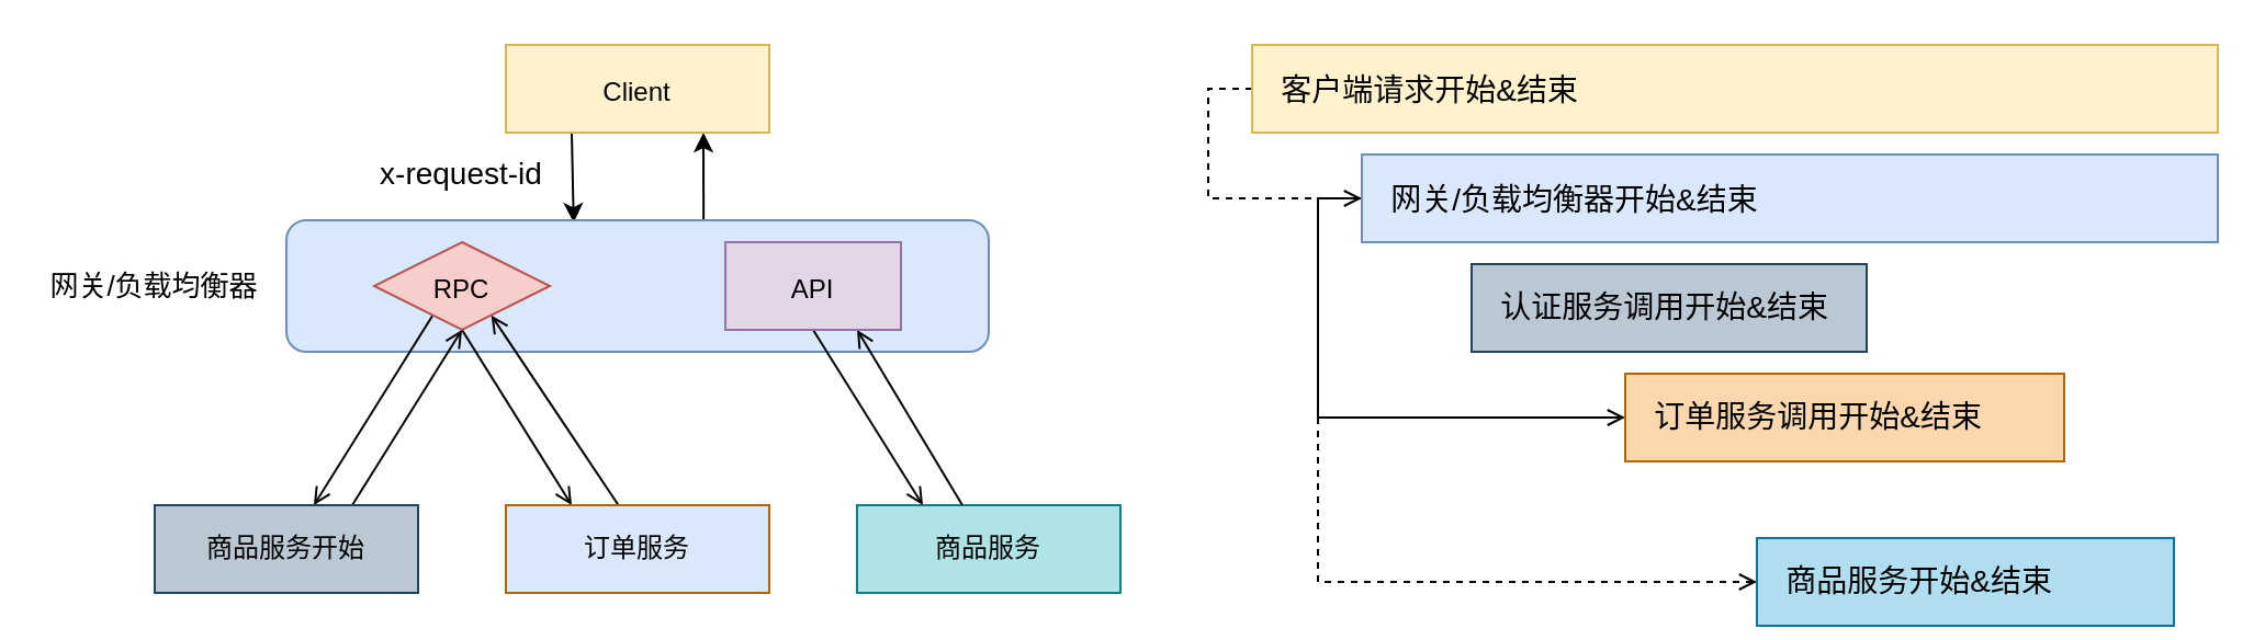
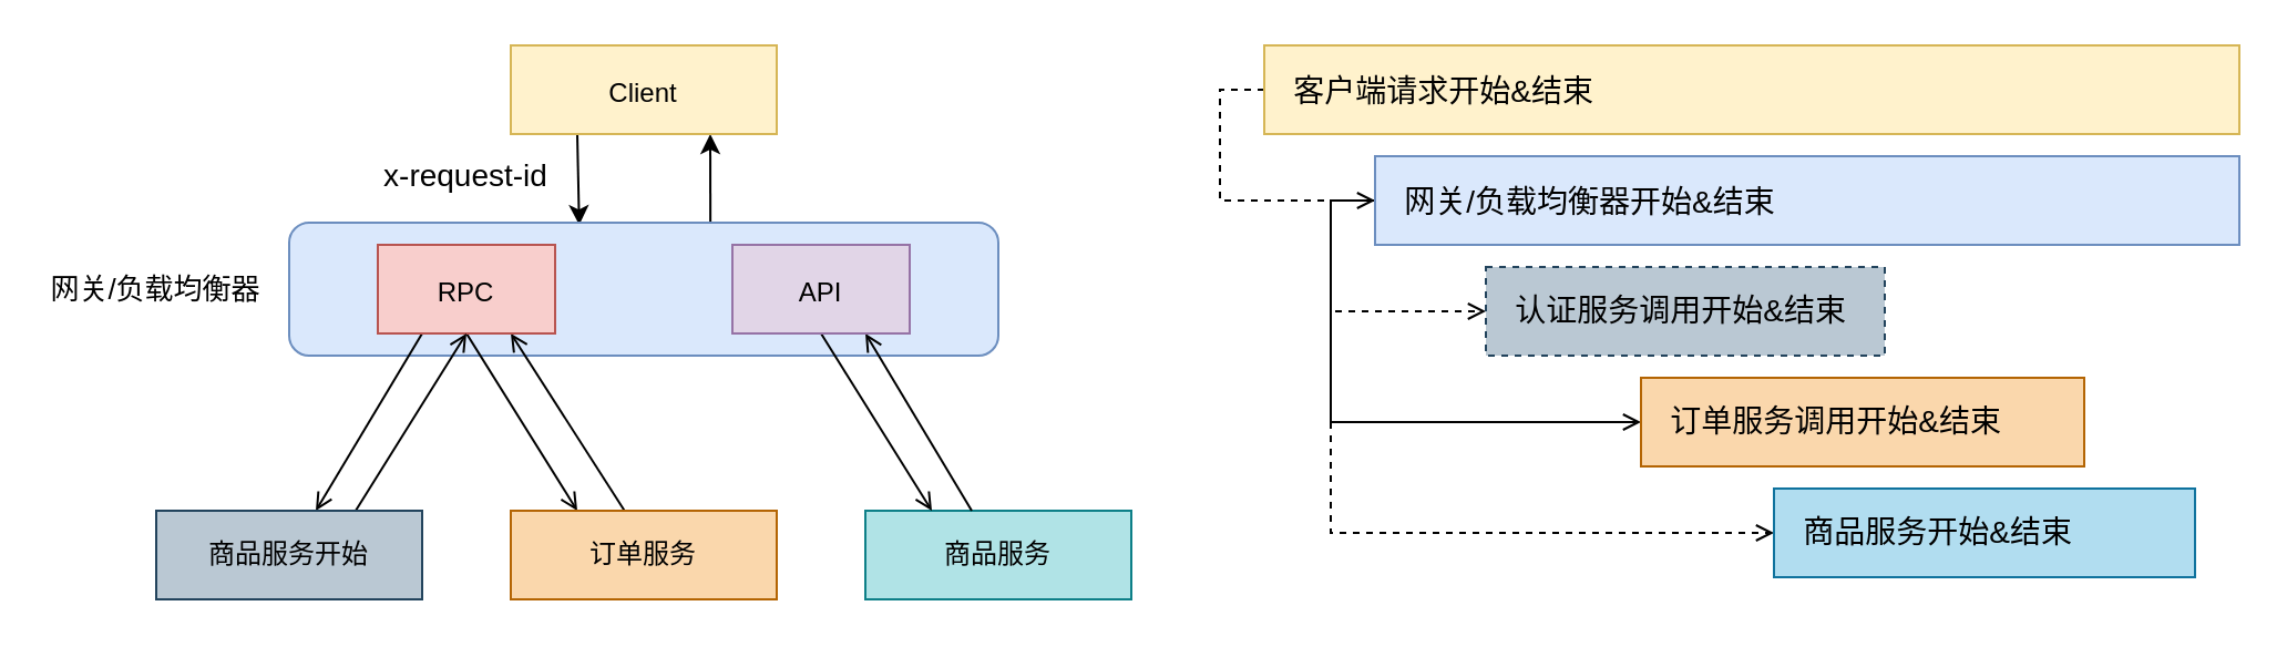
  <mxCell id="0" />
  <mxCell id="1" parent="0" />
  <mxCell id="2" style="edgeStyle=none;rounded=0;orthogonalLoop=1;jettySize=auto;html=1;exitX=0.25;exitY=1;exitDx=0;exitDy=0;entryX=0.409;entryY=0.017;entryDx=0;entryDy=0;entryPerimeter=0;endArrow=classic;endFill=1;" edge="1" parent="1" source="4" target="5"><mxGeometry relative="1" as="geometry" /></mxCell>
  <mxCell id="3" style="edgeStyle=none;rounded=0;orthogonalLoop=1;jettySize=auto;html=1;exitX=0.75;exitY=1;exitDx=0;exitDy=0;entryX=0.594;entryY=0.017;entryDx=0;entryDy=0;entryPerimeter=0;startArrow=classic;startFill=1;endArrow=none;endFill=0;" edge="1" parent="1" source="4" target="5"><mxGeometry relative="1" as="geometry" /></mxCell>
  <mxCell id="4" value="&lt;font style=&quot;font-size: 12px&quot;&gt;Client&lt;/font&gt;" style="rounded=0;whiteSpace=wrap;html=1;fontFamily=Helvetica;fontSize=19;strokeWidth=1;fillColor=#fff2cc;strokeColor=#d6b656;" parent="1" vertex="1"><mxGeometry x="230" y="20" width="120" height="40" as="geometry" /></mxCell>
  <mxCell id="5" value="&lt;p&gt;&lt;br&gt;&lt;/p&gt;" style="rounded=1;whiteSpace=wrap;html=1;fontFamily=Helvetica;fontSize=19;strokeWidth=1;fillColor=#dae8fc;strokeColor=#6c8ebf;" parent="1" vertex="1"><mxGeometry x="130" y="100" width="320" height="60" as="geometry" /></mxCell>
  <mxCell id="6" style="edgeStyle=none;rounded=0;orthogonalLoop=1;jettySize=auto;html=1;exitX=0.25;exitY=1;exitDx=0;exitDy=0;startArrow=none;startFill=0;endArrow=open;endFill=0;" edge="1" parent="1" source="9" target="11"><mxGeometry relative="1" as="geometry" /></mxCell>
  <mxCell id="7" style="edgeStyle=none;rounded=0;orthogonalLoop=1;jettySize=auto;html=1;exitX=0.5;exitY=1;exitDx=0;exitDy=0;entryX=0.25;entryY=0;entryDx=0;entryDy=0;startArrow=none;startFill=0;endArrow=open;endFill=0;" edge="1" parent="1" source="9" target="12"><mxGeometry relative="1" as="geometry" /></mxCell>
  <mxCell id="8" style="edgeStyle=none;rounded=0;orthogonalLoop=1;jettySize=auto;html=1;exitX=0.75;exitY=1;exitDx=0;exitDy=0;entryX=0.433;entryY=0.025;entryDx=0;entryDy=0;entryPerimeter=0;startArrow=open;startFill=0;endArrow=none;endFill=0;" edge="1" parent="1" source="9" target="12"><mxGeometry relative="1" as="geometry" /></mxCell>
- <mxCell id="9" value="&lt;font style=&quot;font-size: 12px&quot;&gt;RPC&lt;/font&gt;" style="rhombus;whiteSpace=wrap;html=1;fontFamily=Helvetica;fontSize=19;strokeWidth=1;fillColor=#f8cecc;strokeColor=#b85450;" parent="1" vertex="1"><mxGeometry x="170" y="110" width="80" height="40" as="geometry" /></mxCell>
+ <mxCell id="9" value="&lt;font style=&quot;font-size: 12px&quot;&gt;RPC&lt;/font&gt;" style="rounded=0;whiteSpace=wrap;html=1;fontFamily=Helvetica;fontSize=19;strokeWidth=1;fillColor=#f8cecc;strokeColor=#b85450;" parent="1" vertex="1"><mxGeometry x="170" y="110" width="80" height="40" as="geometry" /></mxCell>
  <mxCell id="10" style="edgeStyle=none;rounded=0;orthogonalLoop=1;jettySize=auto;html=1;exitX=0.75;exitY=0;exitDx=0;exitDy=0;entryX=0.5;entryY=1;entryDx=0;entryDy=0;startArrow=none;startFill=0;endArrow=open;endFill=0;" edge="1" parent="1" source="11" target="9"><mxGeometry relative="1" as="geometry" /></mxCell>
  <mxCell id="11" value="商品服务开始" style="rounded=0;whiteSpace=wrap;html=1;fillColor=#bac8d3;strokeColor=#23445d;" vertex="1" parent="1"><mxGeometry x="70" y="230" width="120" height="40" as="geometry" /></mxCell>
- <mxCell id="12" value="订单服务" style="rounded=0;whiteSpace=wrap;html=1;fillColor=#dae8fc;strokeColor=#b46504;" vertex="1" parent="1"><mxGeometry x="230" y="230" width="120" height="40" as="geometry" /></mxCell>
+ <mxCell id="12" value="订单服务" style="rounded=0;whiteSpace=wrap;html=1;fillColor=#fad7ac;strokeColor=#b46504;" vertex="1" parent="1"><mxGeometry x="230" y="230" width="120" height="40" as="geometry" /></mxCell>
  <mxCell id="13" value="商品服务" style="rounded=0;whiteSpace=wrap;html=1;fillColor=#b0e3e6;strokeColor=#0e8088;" vertex="1" parent="1"><mxGeometry x="390" y="230" width="120" height="40" as="geometry" /></mxCell>
  <mxCell id="14" style="edgeStyle=none;rounded=0;orthogonalLoop=1;jettySize=auto;html=1;exitX=0.5;exitY=1;exitDx=0;exitDy=0;entryX=0.25;entryY=0;entryDx=0;entryDy=0;startArrow=none;startFill=0;endArrow=open;endFill=0;" edge="1" parent="1" source="16" target="13"><mxGeometry relative="1" as="geometry" /></mxCell>
  <mxCell id="15" style="edgeStyle=none;rounded=0;orthogonalLoop=1;jettySize=auto;html=1;exitX=0.75;exitY=1;exitDx=0;exitDy=0;startArrow=open;startFill=0;endArrow=none;endFill=0;" edge="1" parent="1" source="16" target="13"><mxGeometry relative="1" as="geometry" /></mxCell>
  <mxCell id="16" value="&lt;font style=&quot;font-size: 12px&quot;&gt;API&lt;/font&gt;" style="rounded=0;whiteSpace=wrap;html=1;fontFamily=Helvetica;fontSize=19;strokeWidth=1;fillColor=#e1d5e7;strokeColor=#9673a6;" vertex="1" parent="1"><mxGeometry x="330" y="110" width="80" height="40" as="geometry" /></mxCell>
  <mxCell id="17" value="&lt;font style=&quot;font-size: 13px&quot;&gt;网关/负载均衡器&lt;/font&gt;" style="text;html=1;strokeColor=none;fillColor=none;align=center;verticalAlign=middle;whiteSpace=wrap;rounded=0;" vertex="1" parent="1"><mxGeometry x="20" y="115" width="100" height="30" as="geometry" /></mxCell>
  <mxCell id="18" style="edgeStyle=orthogonalEdgeStyle;rounded=0;orthogonalLoop=1;jettySize=auto;html=1;exitX=0;exitY=0.5;exitDx=0;exitDy=0;entryX=0;entryY=0.5;entryDx=0;entryDy=0;fontSize=14;startArrow=none;startFill=0;endArrow=open;endFill=0;dashed=1;" edge="1" parent="1" source="19" target="23"><mxGeometry relative="1" as="geometry" /></mxCell>
  <mxCell id="19" value="&lt;font style=&quot;font-size: 14px&quot;&gt;&amp;nbsp; &amp;nbsp;客户端请求开始&amp;amp;结束&lt;/font&gt;" style="rounded=0;whiteSpace=wrap;html=1;fontFamily=Helvetica;fontSize=19;strokeWidth=1;fillColor=#fff2cc;strokeColor=#d6b656;align=left;" vertex="1" parent="1"><mxGeometry x="570" y="20" width="440" height="40" as="geometry" /></mxCell>
+ <mxCell id="20" style="edgeStyle=orthogonalEdgeStyle;rounded=0;orthogonalLoop=1;jettySize=auto;html=1;exitX=0;exitY=0.5;exitDx=0;exitDy=0;entryX=0;entryY=0.5;entryDx=0;entryDy=0;fontSize=14;startArrow=none;startFill=0;endArrow=open;endFill=0;dashed=1;" edge="1" parent="1" source="23" target="24"><mxGeometry relative="1" as="geometry" /></mxCell>
  <mxCell id="21" style="edgeStyle=orthogonalEdgeStyle;rounded=0;orthogonalLoop=1;jettySize=auto;html=1;exitX=0;exitY=0.5;exitDx=0;exitDy=0;entryX=0;entryY=0.5;entryDx=0;entryDy=0;fontSize=14;startArrow=none;startFill=0;endArrow=open;endFill=0;dashed=0;" edge="1" parent="1" source="23" target="26"><mxGeometry relative="1" as="geometry" /></mxCell>
  <mxCell id="22" style="edgeStyle=orthogonalEdgeStyle;rounded=0;orthogonalLoop=1;jettySize=auto;html=1;exitX=0;exitY=0.5;exitDx=0;exitDy=0;entryX=0;entryY=0.5;entryDx=0;entryDy=0;fontSize=14;startArrow=none;startFill=0;endArrow=open;endFill=0;strokeWidth=1;dashed=1;" edge="1" parent="1" source="23" target="25"><mxGeometry relative="1" as="geometry" /></mxCell>
  <mxCell id="23" value="&lt;p&gt;&lt;font style=&quot;font-size: 14px&quot;&gt;&amp;nbsp; &amp;nbsp;网关/负载均衡器开始&amp;amp;结束&lt;/font&gt;&lt;/p&gt;" style="rounded=0;whiteSpace=wrap;html=1;fontFamily=Helvetica;fontSize=19;strokeWidth=1;fillColor=#dae8fc;strokeColor=#6c8ebf;align=left;" vertex="1" parent="1"><mxGeometry x="620" y="70" width="390" height="40" as="geometry" /></mxCell>
- <mxCell id="24" value="&lt;font style=&quot;font-size: 14px&quot;&gt;&amp;nbsp; &amp;nbsp;认证服务调用开始&amp;amp;结束&lt;/font&gt;" style="rounded=0;whiteSpace=wrap;html=1;fillColor=#bac8d3;strokeColor=#23445d;align=left;" vertex="1" parent="1"><mxGeometry x="670" y="120" width="180" height="40" as="geometry" /></mxCell>
- <mxCell id="25" value="&lt;font style=&quot;font-size: 14px&quot;&gt;&amp;nbsp; &amp;nbsp;商品服务开始&amp;amp;结束&lt;/font&gt;" style="rounded=0;whiteSpace=wrap;html=1;fillColor=#b1ddf0;strokeColor=#10739e;align=left;" vertex="1" parent="1"><mxGeometry x="800" y="245" width="190" height="40" as="geometry" /></mxCell>
+ <mxCell id="24" value="&lt;font style=&quot;font-size: 14px&quot;&gt;&amp;nbsp; &amp;nbsp;认证服务调用开始&amp;amp;结束&lt;/font&gt;" style="rounded=0;whiteSpace=wrap;html=1;fillColor=#bac8d3;strokeColor=#23445d;align=left;dashed=1;" vertex="1" parent="1"><mxGeometry x="670" y="120" width="180" height="40" as="geometry" /></mxCell>
+ <mxCell id="25" value="&lt;font style=&quot;font-size: 14px&quot;&gt;&amp;nbsp; &amp;nbsp;商品服务开始&amp;amp;结束&lt;/font&gt;" style="rounded=0;whiteSpace=wrap;html=1;fillColor=#b1ddf0;strokeColor=#10739e;align=left;" vertex="1" parent="1"><mxGeometry x="800" y="220" width="190" height="40" as="geometry" /></mxCell>
  <mxCell id="26" value="&amp;nbsp; &amp;nbsp;订单服务调用开始&amp;amp;结束" style="rounded=0;whiteSpace=wrap;html=1;fillColor=#fad7ac;strokeColor=#b46504;fontSize=14;align=left;" vertex="1" parent="1"><mxGeometry x="740" y="170" width="200" height="40" as="geometry" /></mxCell>
  <mxCell id="27" value="x-request-id" style="text;html=1;strokeColor=none;fillColor=none;align=center;verticalAlign=middle;whiteSpace=wrap;rounded=0;fontSize=14;" vertex="1" parent="1"><mxGeometry x="170" y="60" width="80" height="37" as="geometry" /></mxCell>
